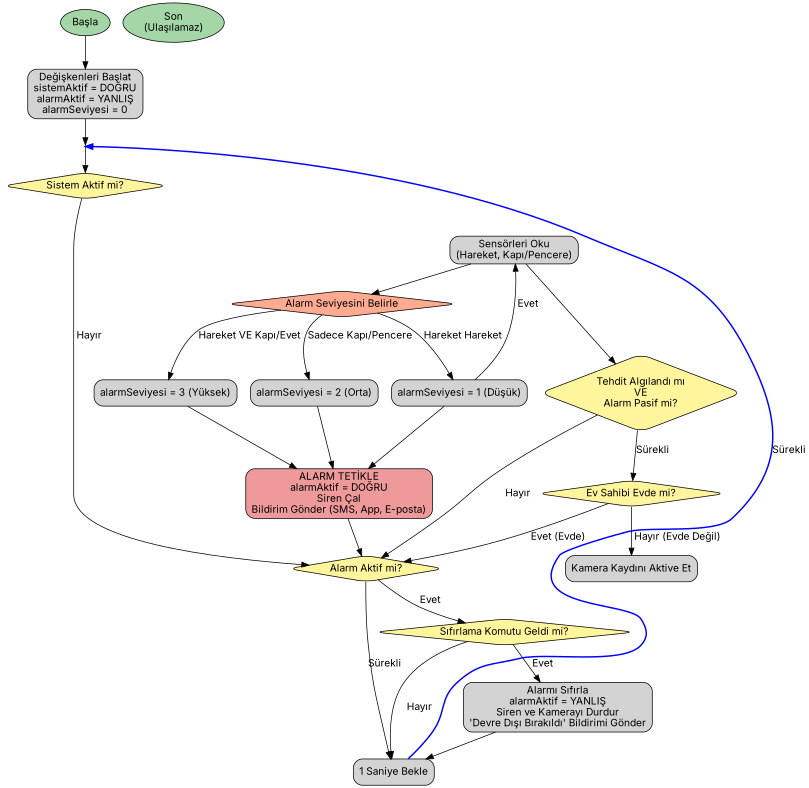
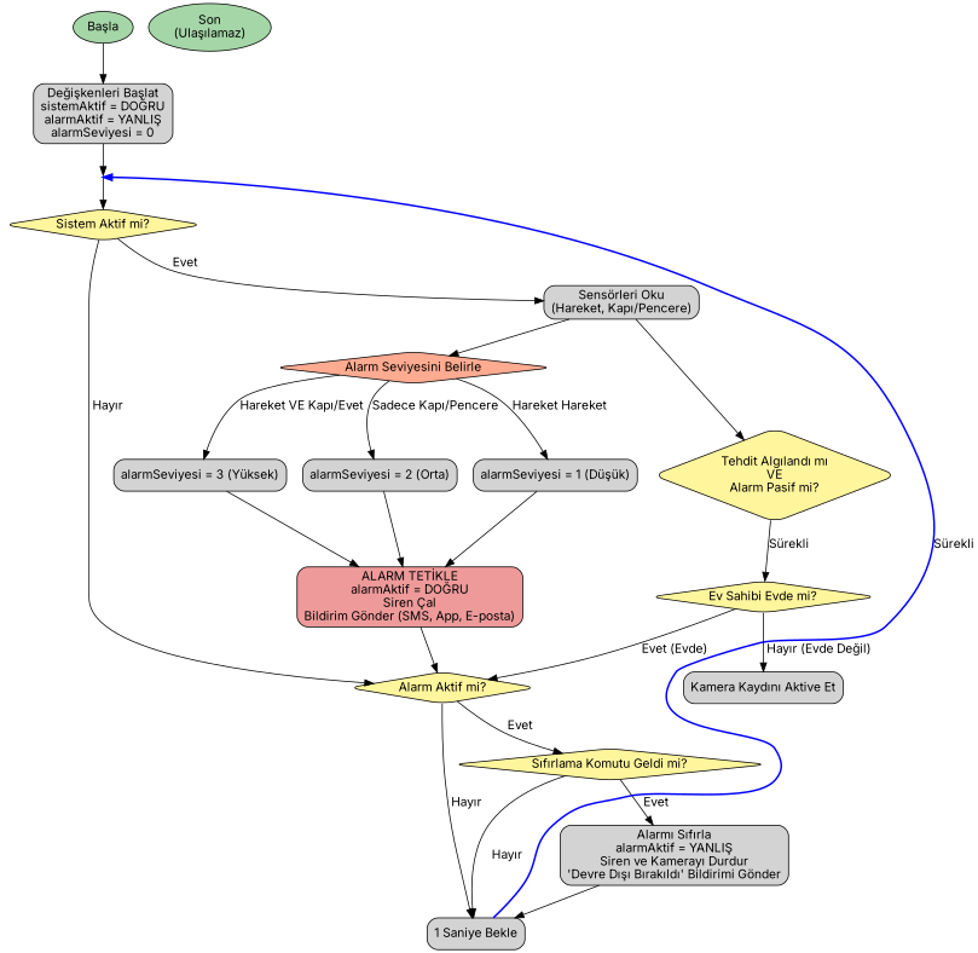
  digraph {
    rankdir=TB
    node [fontname=Inter shape=box style="rounded,filled"]
    edge [fontname=Inter]
    n1 [fillcolor="#A5D6A7" label="Başla" shape=ellipse]
    n2 [label="Değişkenleri Başlat\nsistemAktif = DOĞRU\nalarmAktif = YANLIŞ\nalarmSeviyesi = 0"]
    LoopStart [shape=point width=0]
    n4 [fillcolor="#FFF59D" label="Sistem Aktif mi?" shape=diamond]
    n5 [fillcolor="#FFF59D" label="Alarm Aktif mi?" shape=diamond]
    n6 [label="Sensörleri Oku\n(Hareket, Kapı/Pencere)"]
    n7 [fillcolor="#FFF59D" label="Sıfırlama Komutu Geldi mi?" shape=diamond]
    n8 [label="1 Saniye Bekle"]
    n9 [fillcolor="#FFF59D" label="Tehdit Algılandı mı\nVE\nAlarm Pasif mi?" shape=diamond]
    n10 [fillcolor="#FFAB91" label="Alarm Seviyesini Belirle" shape=diamond]
    n11 [fillcolor="#FFF59D" label="Ev Sahibi Evde mi?" shape=diamond]
    n12 [label="Kamera Kaydını Aktive Et"]
    n13 [label="alarmSeviyesi = 3 (Yüksek)"]
    n14 [label="alarmSeviyesi = 2 (Orta)"]
    n15 [label="alarmSeviyesi = 1 (Düşük)"]
    n16 [fillcolor="#EF9A9A" label="ALARM TETİKLE\nalarmAktif = DOĞRU\nSiren Çal\nBildirim Gönder (SMS, App, E-posta)"]
    n17 [label="Alarmı Sıfırla\nalarmAktif = YANLIŞ\nSiren ve Kamerayı Durdur\n'Devre Dışı Bırakıldı' Bildirimi Gönder"]
    n18 [fillcolor="#A5D6A7" label="Son\n(Ulaşılamaz)" shape=ellipse]
    n1 -> n2
    n2 -> LoopStart
    LoopStart -> n4
    n4 -> n5 [label=" Hayır"]
-   n15 -> n6 [label=" Evet"]
+   n4 -> n6 [label=" Evet"]
    n5 -> n7 [label=" Evet"]
-   n5 -> n8 [label="Sürekli"]
+   n5 -> n8 [label=" Hayır"]
    n6 -> n9
    n6 -> n10
    n7 -> n8 [label=" Hayır"]
    n7 -> n17 [label=" Evet"]
    n8 -> LoopStart [color=blue constraint=false label="Sürekli" style=bold]
-   n9 -> n5 [label=" Hayır"]
    n9 -> n11 [label="Sürekli"]
    n10 -> n13 [label="Hareket VE Kapı/Evet"]
    n10 -> n14 [label="Sadece Kapı/Pencere"]
    n10 -> n15 [label="Hareket Hareket"]
    n11 -> n5 [label=" Evet (Evde)"]
    n11 -> n12 [label=" Hayır (Evde Değil)"]
    n13 -> n16
    n14 -> n16
    n15 -> n16
    n16 -> n5
    n17 -> n8
  }
